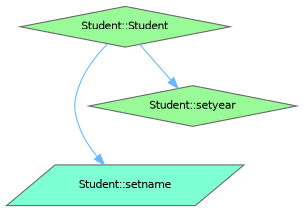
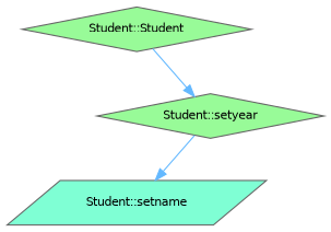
  digraph {
    rankdir=TB
    node [color=grey40 fillcolor=palegreen fontname=Helvetica fontsize=10 shape=diamond style=filled]
    edge [color=steelblue1 fontname=Helvetica fontsize=10 labelfontname=Helvetica labelfontsize=10 style=solid]
    n1 [color=gray40 fontcolor=black height=0.2 label="Student::Student" width=0.4]
    n2 [fillcolor=aquamarine height=0.2 label="Student::setname" shape=parallelogram width=0.4]
    n3 [height=0.2 label="Student::setyear" width=0.4]
-   n1 -> n2
+   n3 -> n2
    n1 -> n3
  }
